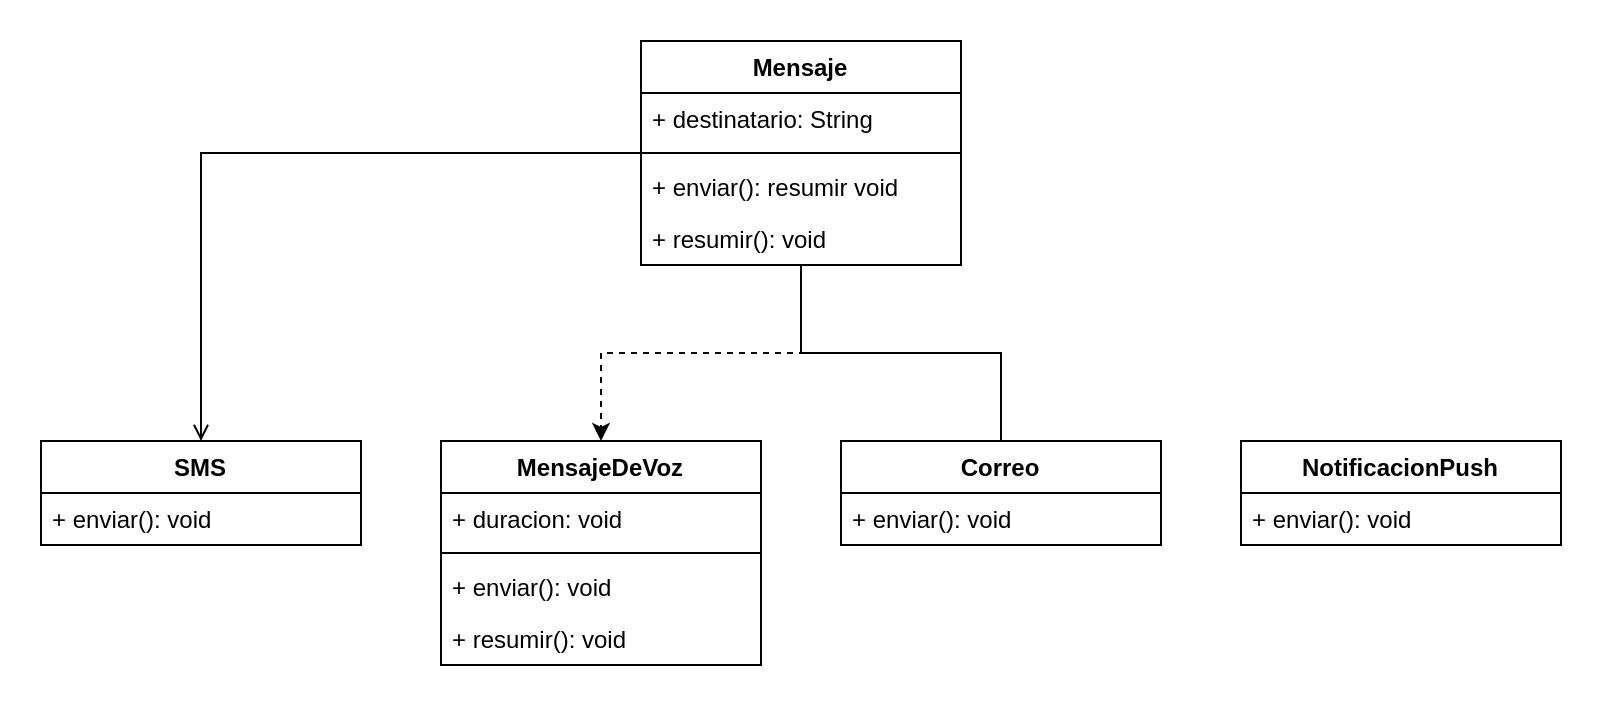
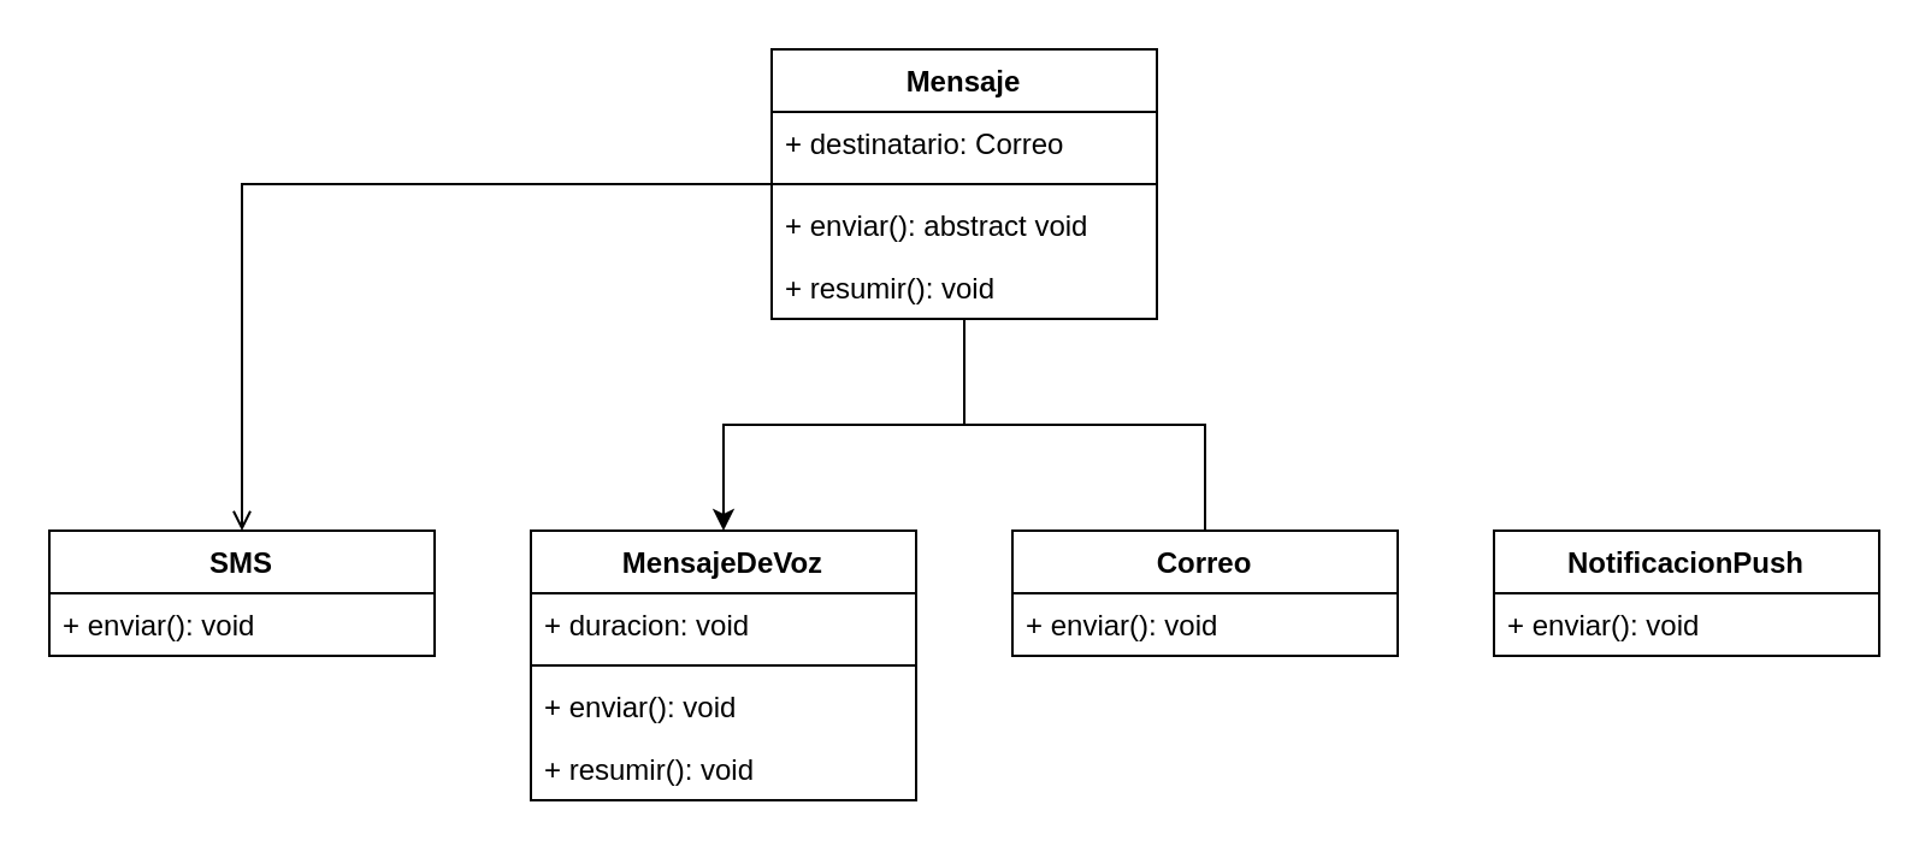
  <mxCell id="0" />
  <mxCell id="1" parent="0" />
- <mxCell id="2" style="edgeStyle=orthogonalEdgeStyle;rounded=0;orthogonalLoop=1;jettySize=auto;html=1;entryX=0.5;entryY=0;entryDx=0;entryDy=0;dashed=1;" parent="1" source="5" target="16" edge="1"><mxGeometry relative="1" as="geometry" /></mxCell>
+ <mxCell id="2" style="edgeStyle=orthogonalEdgeStyle;rounded=0;orthogonalLoop=1;jettySize=auto;html=1;entryX=0.5;entryY=0;entryDx=0;entryDy=0;" parent="1" source="5" target="16" edge="1"><mxGeometry relative="1" as="geometry" /></mxCell>
  <mxCell id="3" style="edgeStyle=orthogonalEdgeStyle;rounded=0;orthogonalLoop=1;jettySize=auto;html=1;entryX=0.5;entryY=0;entryDx=0;entryDy=0;endArrow=none;" parent="1" source="5" target="10" edge="1"><mxGeometry relative="1" as="geometry" /></mxCell>
  <mxCell id="4" style="edgeStyle=orthogonalEdgeStyle;rounded=0;orthogonalLoop=1;jettySize=auto;html=1;entryX=0.5;entryY=0;entryDx=0;entryDy=0;endArrow=open;" parent="1" source="5" target="12" edge="1"><mxGeometry relative="1" as="geometry" /></mxCell>
  <mxCell id="5" value="Mensaje" style="swimlane;fontStyle=1;align=center;verticalAlign=top;childLayout=stackLayout;horizontal=1;startSize=26;horizontalStack=0;resizeParent=1;resizeParentMax=0;resizeLast=0;collapsible=1;marginBottom=0;whiteSpace=wrap;html=1;" parent="1" vertex="1"><mxGeometry x="320" y="20" width="160" height="112" as="geometry" /></mxCell>
- <mxCell id="6" value="+ destinatario: String" style="text;strokeColor=none;fillColor=none;align=left;verticalAlign=top;spacingLeft=4;spacingRight=4;overflow=hidden;rotatable=0;points=[[0,0.5],[1,0.5]];portConstraint=eastwest;whiteSpace=wrap;html=1;" parent="5" vertex="1"><mxGeometry y="26" width="160" height="26" as="geometry" /></mxCell>
+ <mxCell id="6" value="+ destinatario: Correo" style="text;strokeColor=none;fillColor=none;align=left;verticalAlign=top;spacingLeft=4;spacingRight=4;overflow=hidden;rotatable=0;points=[[0,0.5],[1,0.5]];portConstraint=eastwest;whiteSpace=wrap;html=1;" parent="5" vertex="1"><mxGeometry y="26" width="160" height="26" as="geometry" /></mxCell>
  <mxCell id="7" value="" style="line;strokeWidth=1;fillColor=none;align=left;verticalAlign=middle;spacingTop=-1;spacingLeft=3;spacingRight=3;rotatable=0;labelPosition=right;points=[];portConstraint=eastwest;strokeColor=inherit;" parent="5" vertex="1"><mxGeometry y="52" width="160" height="8" as="geometry" /></mxCell>
- <mxCell id="8" value="+ enviar(): resumir void" style="text;strokeColor=none;fillColor=none;align=left;verticalAlign=top;spacingLeft=4;spacingRight=4;overflow=hidden;rotatable=0;points=[[0,0.5],[1,0.5]];portConstraint=eastwest;whiteSpace=wrap;html=1;" parent="5" vertex="1"><mxGeometry y="60" width="160" height="26" as="geometry" /></mxCell>
+ <mxCell id="8" value="+ enviar(): abstract void" style="text;strokeColor=none;fillColor=none;align=left;verticalAlign=top;spacingLeft=4;spacingRight=4;overflow=hidden;rotatable=0;points=[[0,0.5],[1,0.5]];portConstraint=eastwest;whiteSpace=wrap;html=1;" parent="5" vertex="1"><mxGeometry y="60" width="160" height="26" as="geometry" /></mxCell>
  <mxCell id="9" value="+ resumir(): void" style="text;strokeColor=none;fillColor=none;align=left;verticalAlign=top;spacingLeft=4;spacingRight=4;overflow=hidden;rotatable=0;points=[[0,0.5],[1,0.5]];portConstraint=eastwest;whiteSpace=wrap;html=1;" parent="5" vertex="1"><mxGeometry y="86" width="160" height="26" as="geometry" /></mxCell>
  <mxCell id="10" value="Correo" style="swimlane;fontStyle=1;align=center;verticalAlign=top;childLayout=stackLayout;horizontal=1;startSize=26;horizontalStack=0;resizeParent=1;resizeParentMax=0;resizeLast=0;collapsible=1;marginBottom=0;whiteSpace=wrap;html=1;" parent="1" vertex="1"><mxGeometry x="420" y="220" width="160" height="52" as="geometry" /></mxCell>
  <mxCell id="11" value="+ enviar(): void" style="text;strokeColor=none;fillColor=none;align=left;verticalAlign=top;spacingLeft=4;spacingRight=4;overflow=hidden;rotatable=0;points=[[0,0.5],[1,0.5]];portConstraint=eastwest;whiteSpace=wrap;html=1;" parent="10" vertex="1"><mxGeometry y="26" width="160" height="26" as="geometry" /></mxCell>
  <mxCell id="12" value="SMS" style="swimlane;fontStyle=1;align=center;verticalAlign=top;childLayout=stackLayout;horizontal=1;startSize=26;horizontalStack=0;resizeParent=1;resizeParentMax=0;resizeLast=0;collapsible=1;marginBottom=0;whiteSpace=wrap;html=1;" parent="1" vertex="1"><mxGeometry x="20" y="220" width="160" height="52" as="geometry" /></mxCell>
  <mxCell id="13" value="+ enviar(): void" style="text;strokeColor=none;fillColor=none;align=left;verticalAlign=top;spacingLeft=4;spacingRight=4;overflow=hidden;rotatable=0;points=[[0,0.5],[1,0.5]];portConstraint=eastwest;whiteSpace=wrap;html=1;" parent="12" vertex="1"><mxGeometry y="26" width="160" height="26" as="geometry" /></mxCell>
  <mxCell id="14" value="NotificacionPush" style="swimlane;fontStyle=1;align=center;verticalAlign=top;childLayout=stackLayout;horizontal=1;startSize=26;horizontalStack=0;resizeParent=1;resizeParentMax=0;resizeLast=0;collapsible=1;marginBottom=0;whiteSpace=wrap;html=1;" parent="1" vertex="1"><mxGeometry x="620" y="220" width="160" height="52" as="geometry" /></mxCell>
  <mxCell id="15" value="+ enviar(): void" style="text;strokeColor=none;fillColor=none;align=left;verticalAlign=top;spacingLeft=4;spacingRight=4;overflow=hidden;rotatable=0;points=[[0,0.5],[1,0.5]];portConstraint=eastwest;whiteSpace=wrap;html=1;" parent="14" vertex="1"><mxGeometry y="26" width="160" height="26" as="geometry" /></mxCell>
  <mxCell id="16" value="MensajeDeVoz" style="swimlane;fontStyle=1;align=center;verticalAlign=top;childLayout=stackLayout;horizontal=1;startSize=26;horizontalStack=0;resizeParent=1;resizeParentMax=0;resizeLast=0;collapsible=1;marginBottom=0;whiteSpace=wrap;html=1;" parent="1" vertex="1"><mxGeometry x="220" y="220" width="160" height="112" as="geometry" /></mxCell>
  <mxCell id="17" value="+ duracion: void" style="text;strokeColor=none;fillColor=none;align=left;verticalAlign=top;spacingLeft=4;spacingRight=4;overflow=hidden;rotatable=0;points=[[0,0.5],[1,0.5]];portConstraint=eastwest;whiteSpace=wrap;html=1;" parent="16" vertex="1"><mxGeometry y="26" width="160" height="26" as="geometry" /></mxCell>
  <mxCell id="18" value="" style="line;strokeWidth=1;fillColor=none;align=left;verticalAlign=middle;spacingTop=-1;spacingLeft=3;spacingRight=3;rotatable=0;labelPosition=right;points=[];portConstraint=eastwest;strokeColor=inherit;" parent="16" vertex="1"><mxGeometry y="52" width="160" height="8" as="geometry" /></mxCell>
  <mxCell id="19" value="+ enviar(): void" style="text;strokeColor=none;fillColor=none;align=left;verticalAlign=top;spacingLeft=4;spacingRight=4;overflow=hidden;rotatable=0;points=[[0,0.5],[1,0.5]];portConstraint=eastwest;whiteSpace=wrap;html=1;" parent="16" vertex="1"><mxGeometry y="60" width="160" height="26" as="geometry" /></mxCell>
  <mxCell id="20" value="+ resumir(): void" style="text;strokeColor=none;fillColor=none;align=left;verticalAlign=top;spacingLeft=4;spacingRight=4;overflow=hidden;rotatable=0;points=[[0,0.5],[1,0.5]];portConstraint=eastwest;whiteSpace=wrap;html=1;" parent="16" vertex="1"><mxGeometry y="86" width="160" height="26" as="geometry" /></mxCell>
